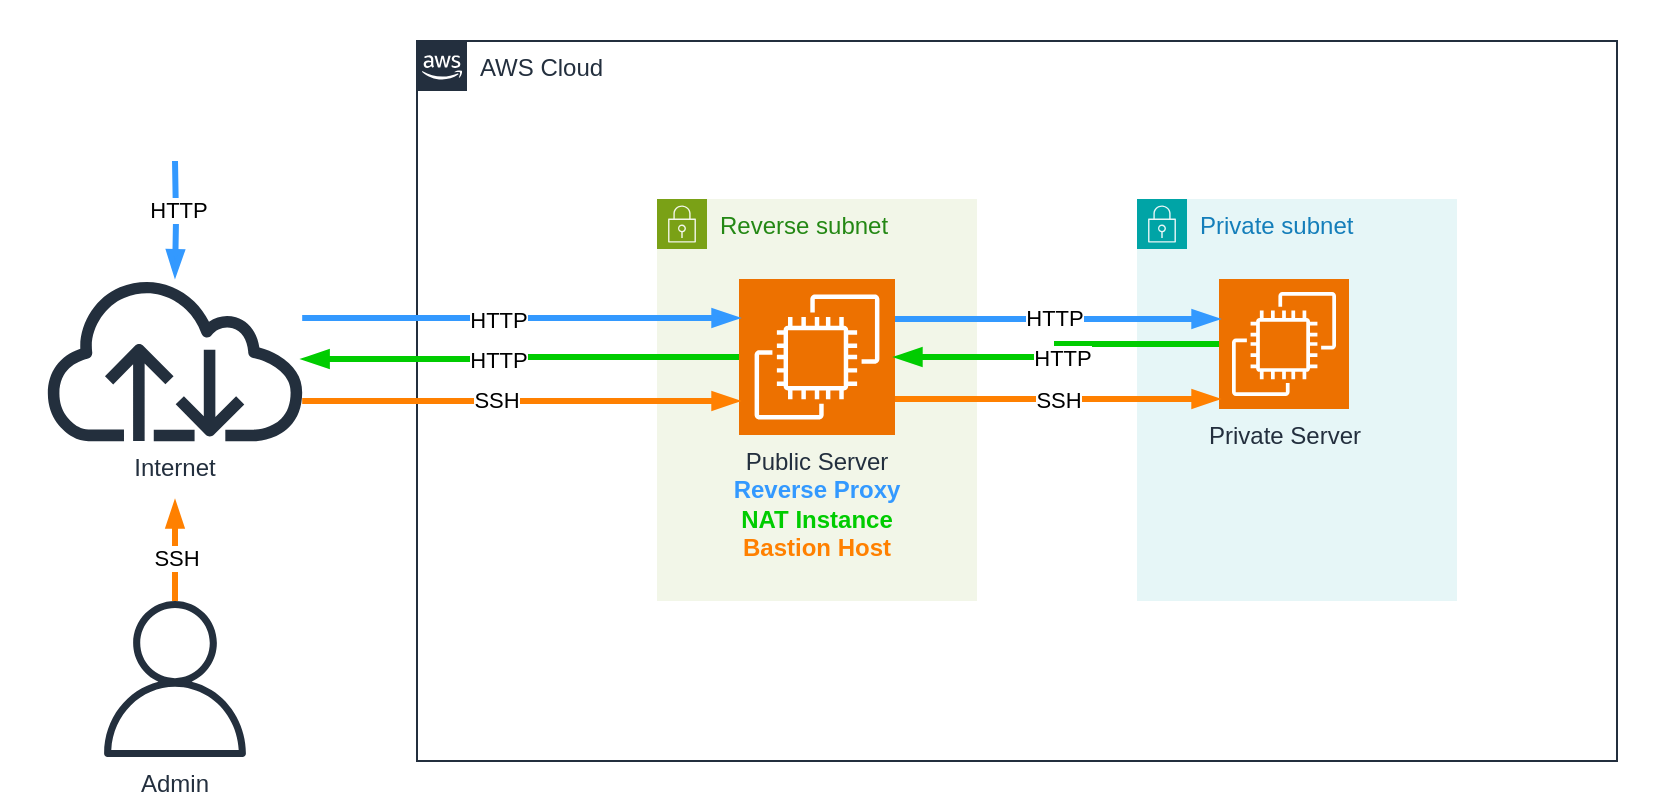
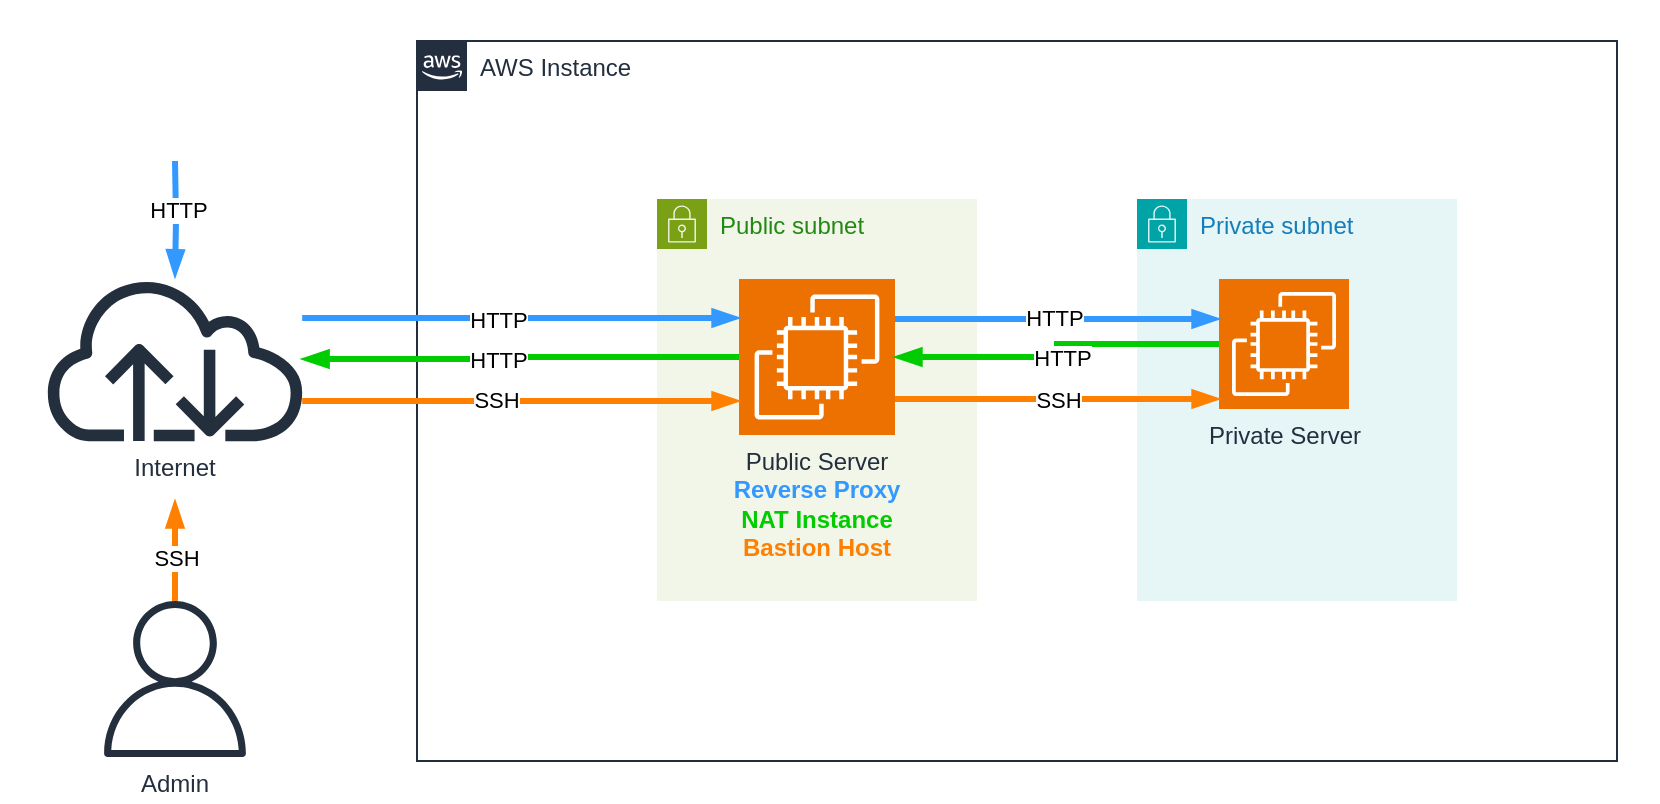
  <mxCell id="0" />
  <mxCell id="1" parent="0" />
- <mxCell id="2" value="AWS Cloud" style="points=[[0,0],[0.25,0],[0.5,0],[0.75,0],[1,0],[1,0.25],[1,0.5],[1,0.75],[1,1],[0.75,1],[0.5,1],[0.25,1],[0,1],[0,0.75],[0,0.5],[0,0.25]];outlineConnect=0;gradientColor=none;html=1;whiteSpace=wrap;fontSize=12;fontStyle=0;container=1;pointerEvents=0;collapsible=0;recursiveResize=0;shape=mxgraph.aws4.group;grIcon=mxgraph.aws4.group_aws_cloud_alt;strokeColor=#232F3E;fillColor=none;verticalAlign=top;align=left;spacingLeft=30;fontColor=#232F3E;dashed=0;" vertex="1" parent="1"><mxGeometry x="208" y="20" width="600" height="360" as="geometry" /></mxCell>
+ <mxCell id="2" value="AWS Instance" style="points=[[0,0],[0.25,0],[0.5,0],[0.75,0],[1,0],[1,0.25],[1,0.5],[1,0.75],[1,1],[0.75,1],[0.5,1],[0.25,1],[0,1],[0,0.75],[0,0.5],[0,0.25]];outlineConnect=0;gradientColor=none;html=1;whiteSpace=wrap;fontSize=12;fontStyle=0;container=1;pointerEvents=0;collapsible=0;recursiveResize=0;shape=mxgraph.aws4.group;grIcon=mxgraph.aws4.group_aws_cloud_alt;strokeColor=#232F3E;fillColor=none;verticalAlign=top;align=left;spacingLeft=30;fontColor=#232F3E;dashed=0;" vertex="1" parent="1"><mxGeometry x="208" y="20" width="600" height="360" as="geometry" /></mxCell>
  <mxCell id="3" value="Internet" style="sketch=0;outlineConnect=0;fontColor=#232F3E;gradientColor=none;fillColor=#232F3D;strokeColor=none;dashed=0;verticalLabelPosition=bottom;verticalAlign=top;align=center;html=1;fontSize=12;fontStyle=0;aspect=fixed;pointerEvents=1;shape=mxgraph.aws4.internet;" vertex="1" parent="1"><mxGeometry x="20.13" y="137.84" width="133.75" height="82.31" as="geometry" /></mxCell>
  <mxCell id="4" style="edgeStyle=orthogonalEdgeStyle;rounded=0;orthogonalLoop=1;jettySize=auto;html=1;strokeWidth=3;endArrow=blockThin;endFill=1;strokeColor=#FF8000;" edge="1" parent="1" source="6"><mxGeometry relative="1" as="geometry"><mxPoint x="87" y="250" as="targetPoint" /></mxGeometry></mxCell>
  <mxCell id="5" value="SSH" style="edgeLabel;html=1;align=center;verticalAlign=middle;resizable=0;points=[];" vertex="1" connectable="0" parent="4"><mxGeometry x="-0.125" relative="1" as="geometry"><mxPoint as="offset" /></mxGeometry></mxCell>
  <mxCell id="6" value="Admin" style="sketch=0;outlineConnect=0;fontColor=#232F3E;gradientColor=none;fillColor=#232F3D;strokeColor=none;dashed=0;verticalLabelPosition=bottom;verticalAlign=top;align=center;html=1;fontSize=12;fontStyle=0;aspect=fixed;pointerEvents=1;shape=mxgraph.aws4.user;" vertex="1" parent="1"><mxGeometry x="48" y="300" width="78" height="78" as="geometry" /></mxCell>
  <mxCell id="7" style="edgeStyle=orthogonalEdgeStyle;rounded=0;orthogonalLoop=1;jettySize=auto;html=1;strokeWidth=3;endArrow=blockThin;endFill=1;strokeColor=#3399FF;" edge="1" parent="1" target="3"><mxGeometry relative="1" as="geometry"><mxPoint x="87" y="80" as="sourcePoint" /></mxGeometry></mxCell>
  <mxCell id="8" value="HTTP" style="edgeLabel;html=1;align=center;verticalAlign=middle;resizable=0;points=[];" vertex="1" connectable="0" parent="7"><mxGeometry x="-0.143" y="1" relative="1" as="geometry"><mxPoint as="offset" /></mxGeometry></mxCell>
- <mxCell id="9" value="Reverse subnet" style="points=[[0,0],[0.25,0],[0.5,0],[0.75,0],[1,0],[1,0.25],[1,0.5],[1,0.75],[1,1],[0.75,1],[0.5,1],[0.25,1],[0,1],[0,0.75],[0,0.5],[0,0.25]];outlineConnect=0;gradientColor=none;html=1;whiteSpace=wrap;fontSize=12;fontStyle=0;container=1;pointerEvents=0;collapsible=0;recursiveResize=0;shape=mxgraph.aws4.group;grIcon=mxgraph.aws4.group_security_group;grStroke=0;strokeColor=#7AA116;fillColor=#F2F6E8;verticalAlign=top;align=left;spacingLeft=30;fontColor=#248814;dashed=0;" vertex="1" parent="1"><mxGeometry x="328" y="99" width="160" height="201" as="geometry" /></mxCell>
+ <mxCell id="9" value="Public subnet" style="points=[[0,0],[0.25,0],[0.5,0],[0.75,0],[1,0],[1,0.25],[1,0.5],[1,0.75],[1,1],[0.75,1],[0.5,1],[0.25,1],[0,1],[0,0.75],[0,0.5],[0,0.25]];outlineConnect=0;gradientColor=none;html=1;whiteSpace=wrap;fontSize=12;fontStyle=0;container=1;pointerEvents=0;collapsible=0;recursiveResize=0;shape=mxgraph.aws4.group;grIcon=mxgraph.aws4.group_security_group;grStroke=0;strokeColor=#7AA116;fillColor=#F2F6E8;verticalAlign=top;align=left;spacingLeft=30;fontColor=#248814;dashed=0;" vertex="1" parent="1"><mxGeometry x="328" y="99" width="160" height="201" as="geometry" /></mxCell>
  <mxCell id="10" value="&lt;div&gt;&lt;span&gt;&lt;font&gt;Public Server&lt;/font&gt;&lt;/span&gt;&lt;/div&gt;&lt;div&gt;&lt;span&gt;&lt;font style=&quot;color: rgb(51, 153, 255);&quot;&gt;&lt;b&gt;Reverse Proxy&lt;/b&gt;&lt;/font&gt;&lt;/span&gt;&lt;/div&gt;&lt;div&gt;&lt;font style=&quot;color: rgb(0, 204, 0);&quot;&gt;&lt;b&gt;NAT Instance&lt;/b&gt;&lt;/font&gt;&lt;/div&gt;&lt;div&gt;&lt;font style=&quot;color: rgb(255, 128, 0);&quot;&gt;&lt;b&gt;Bastion Host&lt;/b&gt;&lt;/font&gt;&lt;/div&gt;" style="sketch=0;points=[[0,0,0],[0.25,0,0],[0.5,0,0],[0.75,0,0],[1,0,0],[0,1,0],[0.25,1,0],[0.5,1,0],[0.75,1,0],[1,1,0],[0,0.25,0],[0,0.5,0],[0,0.75,0],[1,0.25,0],[1,0.5,0],[1,0.75,0]];outlineConnect=0;fontColor=#232F3E;fillColor=#ED7100;strokeColor=#ffffff;dashed=0;verticalLabelPosition=bottom;verticalAlign=top;align=center;html=1;fontSize=12;fontStyle=0;aspect=fixed;shape=mxgraph.aws4.resourceIcon;resIcon=mxgraph.aws4.ec2;" vertex="1" parent="9"><mxGeometry x="41" y="40" width="78" height="78" as="geometry" /></mxCell>
  <mxCell id="11" value="Private subnet" style="points=[[0,0],[0.25,0],[0.5,0],[0.75,0],[1,0],[1,0.25],[1,0.5],[1,0.75],[1,1],[0.75,1],[0.5,1],[0.25,1],[0,1],[0,0.75],[0,0.5],[0,0.25]];outlineConnect=0;gradientColor=none;html=1;whiteSpace=wrap;fontSize=12;fontStyle=0;container=1;pointerEvents=0;collapsible=0;recursiveResize=0;shape=mxgraph.aws4.group;grIcon=mxgraph.aws4.group_security_group;grStroke=0;strokeColor=#00A4A6;fillColor=#E6F6F7;verticalAlign=top;align=left;spacingLeft=30;fontColor=#147EBA;dashed=0;" vertex="1" parent="1"><mxGeometry x="568" y="99" width="160" height="201" as="geometry" /></mxCell>
  <mxCell id="12" value="Private Server" style="sketch=0;points=[[0,0,0],[0.25,0,0],[0.5,0,0],[0.75,0,0],[1,0,0],[0,1,0],[0.25,1,0],[0.5,1,0],[0.75,1,0],[1,1,0],[0,0.25,0],[0,0.5,0],[0,0.75,0],[1,0.25,0],[1,0.5,0],[1,0.75,0]];outlineConnect=0;fontColor=#232F3E;fillColor=#ED7100;strokeColor=#ffffff;dashed=0;verticalLabelPosition=bottom;verticalAlign=top;align=center;html=1;fontSize=12;fontStyle=0;aspect=fixed;shape=mxgraph.aws4.resourceIcon;resIcon=mxgraph.aws4.ec2;" vertex="1" parent="11"><mxGeometry x="41" y="40" width="65" height="65" as="geometry" /></mxCell>
  <mxCell id="13" style="edgeStyle=orthogonalEdgeStyle;rounded=0;orthogonalLoop=1;jettySize=auto;html=1;strokeWidth=3;endArrow=blockThin;endFill=1;strokeColor=#FF8000;" edge="1" parent="1" source="10" target="12"><mxGeometry relative="1" as="geometry"><Array as="points"><mxPoint x="528" y="199" /><mxPoint x="528" y="199" /></Array></mxGeometry></mxCell>
  <mxCell id="14" value="SSH" style="edgeLabel;html=1;align=center;verticalAlign=middle;resizable=0;points=[];" vertex="1" connectable="0" parent="13"><mxGeometry x="-0.074" y="3" relative="1" as="geometry"><mxPoint x="6" y="3" as="offset" /></mxGeometry></mxCell>
  <mxCell id="15" style="edgeStyle=orthogonalEdgeStyle;rounded=0;orthogonalLoop=1;jettySize=auto;html=1;strokeWidth=3;endArrow=blockThin;endFill=1;strokeColor=#3399FF;" edge="1" parent="1" source="10" target="12"><mxGeometry relative="1" as="geometry"><Array as="points"><mxPoint x="528" y="159" /><mxPoint x="528" y="159" /></Array></mxGeometry></mxCell>
  <mxCell id="16" value="HTTP" style="edgeLabel;html=1;align=center;verticalAlign=middle;resizable=0;points=[];" vertex="1" connectable="0" parent="15"><mxGeometry x="-0.025" y="1" relative="1" as="geometry"><mxPoint as="offset" /></mxGeometry></mxCell>
  <mxCell id="17" style="edgeStyle=orthogonalEdgeStyle;rounded=0;orthogonalLoop=1;jettySize=auto;html=1;strokeWidth=3;endArrow=blockThin;endFill=1;strokeColor=#00CC00;" edge="1" parent="1" source="12" target="10"><mxGeometry relative="1" as="geometry" /></mxCell>
  <mxCell id="18" value="HTTP" style="edgeLabel;html=1;align=center;verticalAlign=middle;resizable=0;points=[];" vertex="1" connectable="0" parent="17"><mxGeometry x="0.296" y="-1" relative="1" as="geometry"><mxPoint x="24" y="1" as="offset" /></mxGeometry></mxCell>
  <mxCell id="19" style="edgeStyle=orthogonalEdgeStyle;rounded=0;orthogonalLoop=1;jettySize=auto;html=1;entryX=0;entryY=0.25;entryDx=0;entryDy=0;entryPerimeter=0;strokeWidth=3;endArrow=blockThin;endFill=1;strokeColor=#3399FF;" edge="1" parent="1" source="3" target="10"><mxGeometry relative="1" as="geometry"><mxPoint x="138" y="110" as="sourcePoint" /><Array as="points"><mxPoint x="158" y="159" /></Array></mxGeometry></mxCell>
  <mxCell id="20" value="HTTP" style="edgeLabel;html=1;align=center;verticalAlign=middle;resizable=0;points=[];" vertex="1" connectable="0" parent="19"><mxGeometry x="0.07" y="-1" relative="1" as="geometry"><mxPoint x="-19" as="offset" /></mxGeometry></mxCell>
  <mxCell id="21" style="edgeStyle=orthogonalEdgeStyle;rounded=0;orthogonalLoop=1;jettySize=auto;html=1;strokeWidth=3;endArrow=blockThin;endFill=1;strokeColor=#00CC00;" edge="1" parent="1" source="10" target="3"><mxGeometry relative="1" as="geometry" /></mxCell>
  <mxCell id="22" value="HTTP" style="edgeLabel;html=1;align=center;verticalAlign=middle;resizable=0;points=[];" vertex="1" connectable="0" parent="21"><mxGeometry x="-0.148" relative="1" as="geometry"><mxPoint x="-28" y="1" as="offset" /></mxGeometry></mxCell>
  <mxCell id="23" style="edgeStyle=orthogonalEdgeStyle;rounded=0;orthogonalLoop=1;jettySize=auto;html=1;strokeWidth=3;endArrow=blockThin;endFill=1;fillColor=#ffcc99;strokeColor=#FF8000;" edge="1" parent="1" source="3" target="10"><mxGeometry relative="1" as="geometry"><mxPoint x="150.587" y="210" as="sourcePoint" /><mxPoint x="329" y="210" as="targetPoint" /><Array as="points"><mxPoint x="238" y="200" /><mxPoint x="238" y="200" /></Array></mxGeometry></mxCell>
  <mxCell id="24" value="SSH" style="edgeLabel;html=1;align=center;verticalAlign=middle;resizable=0;points=[];" vertex="1" connectable="0" parent="23"><mxGeometry x="-0.015" y="1" relative="1" as="geometry"><mxPoint x="-11" as="offset" /></mxGeometry></mxCell>
